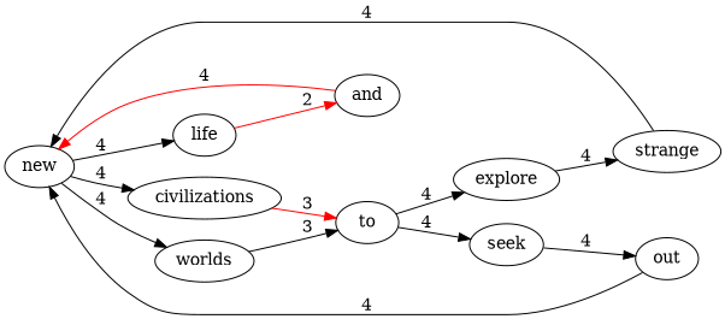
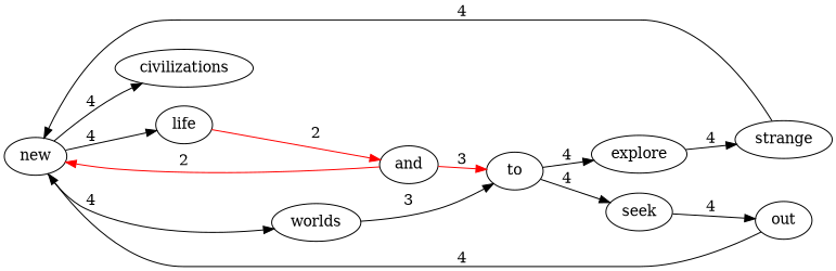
  digraph {
    rankdir=LR
    new
    worlds
    civilizations
    life
    to
    and
    explore
    seek
    strange
    out
    new -> worlds [label=4]
    new -> civilizations [color=black label=4]
    new -> life [label=4]
    worlds -> to [label=3]
-   civilizations -> to [color=red label=3]
+   and -> to [color=red label=3]
    life -> and [color=red label=2]
    to -> explore [label=4]
    to -> seek [label=4]
-   and -> new [color=red label=4]
+   and -> new [color=red label=2]
    explore -> strange [label=4]
    seek -> out [label=4]
    strange -> new [label=4]
    out -> new [label=4]
  }
